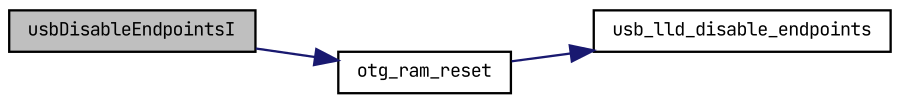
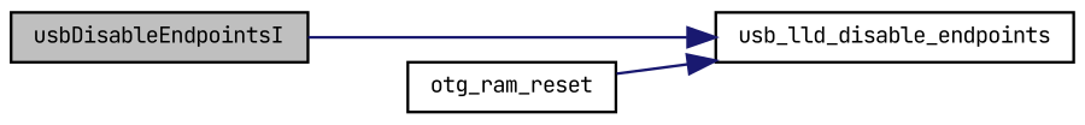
  digraph {
    fontname="JetBrains Mono"
    rankdir=LR
    node [color=black fontname="JetBrains Mono" fontsize=8 shape=record]
    edge [color=midnightblue fontname="JetBrains Mono" fontsize=8 labelfontname=Helvetica labelfontsize=8 style=solid]
    n1 [fillcolor=grey75 fontcolor=black height=0.2 label=usbDisableEndpointsI style=filled width=0.4]
    n2 [height=0.2 label=usb_lld_disable_endpoints width=0.4]
    n3 [height=0.2 label=otg_ram_reset width=0.4]
-   n1 -> n3
+   n1 -> n2
    n3 -> n2
  }
